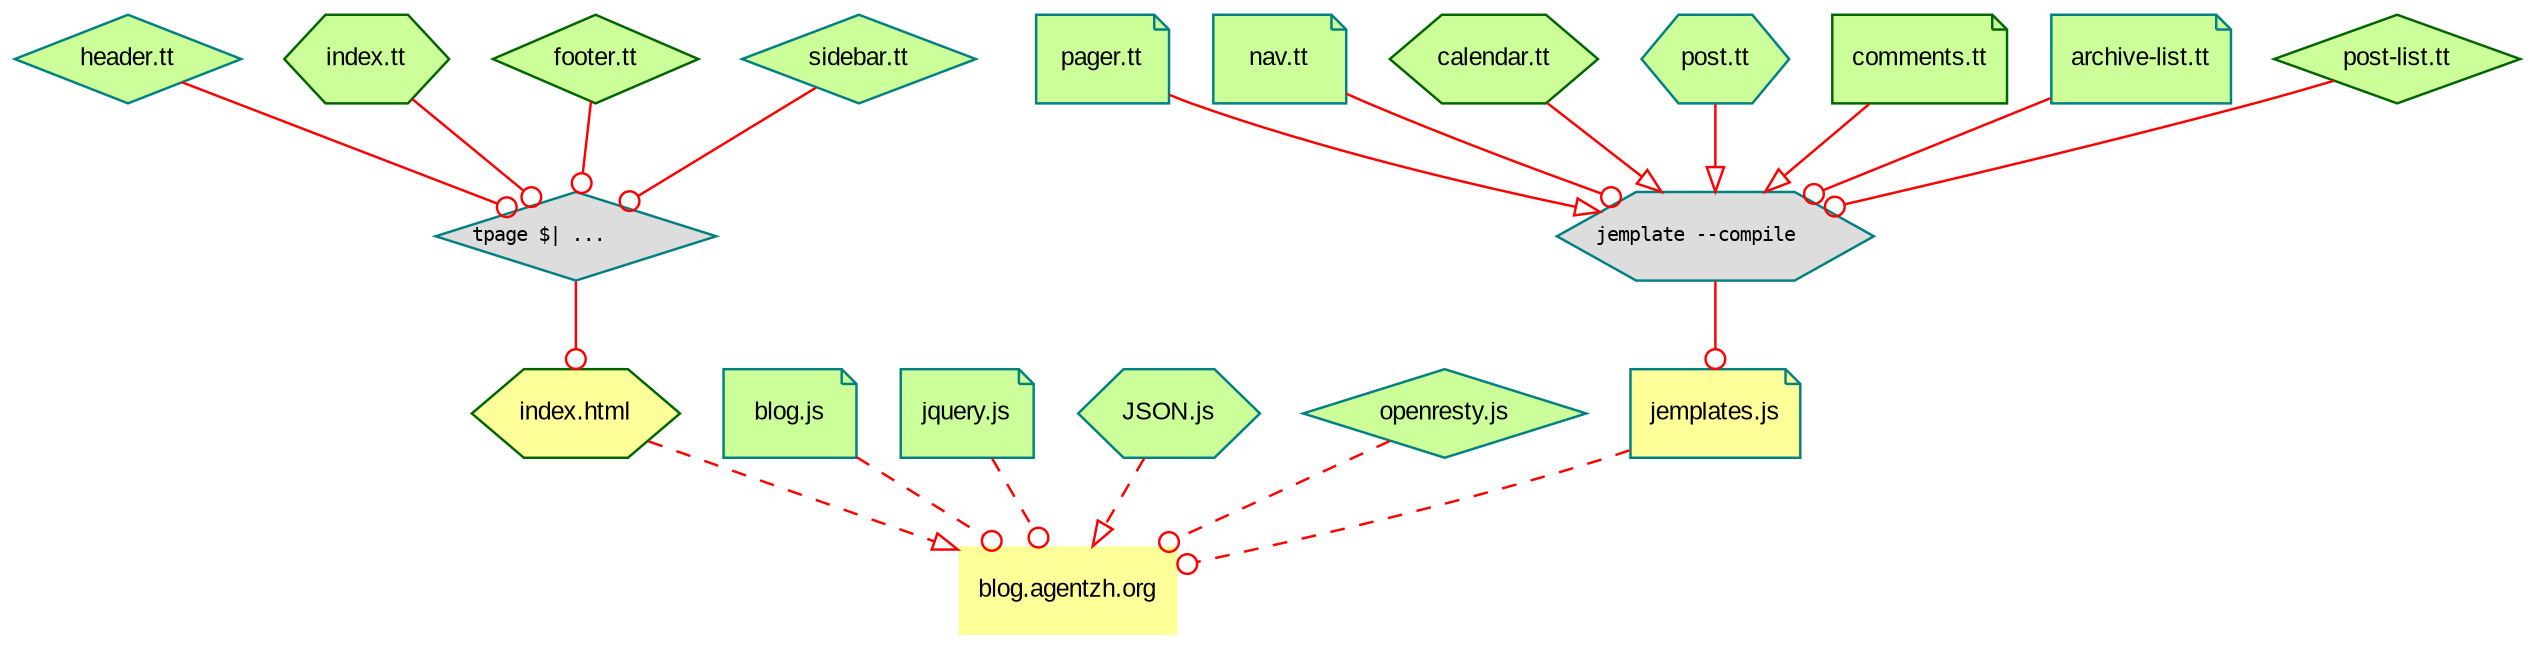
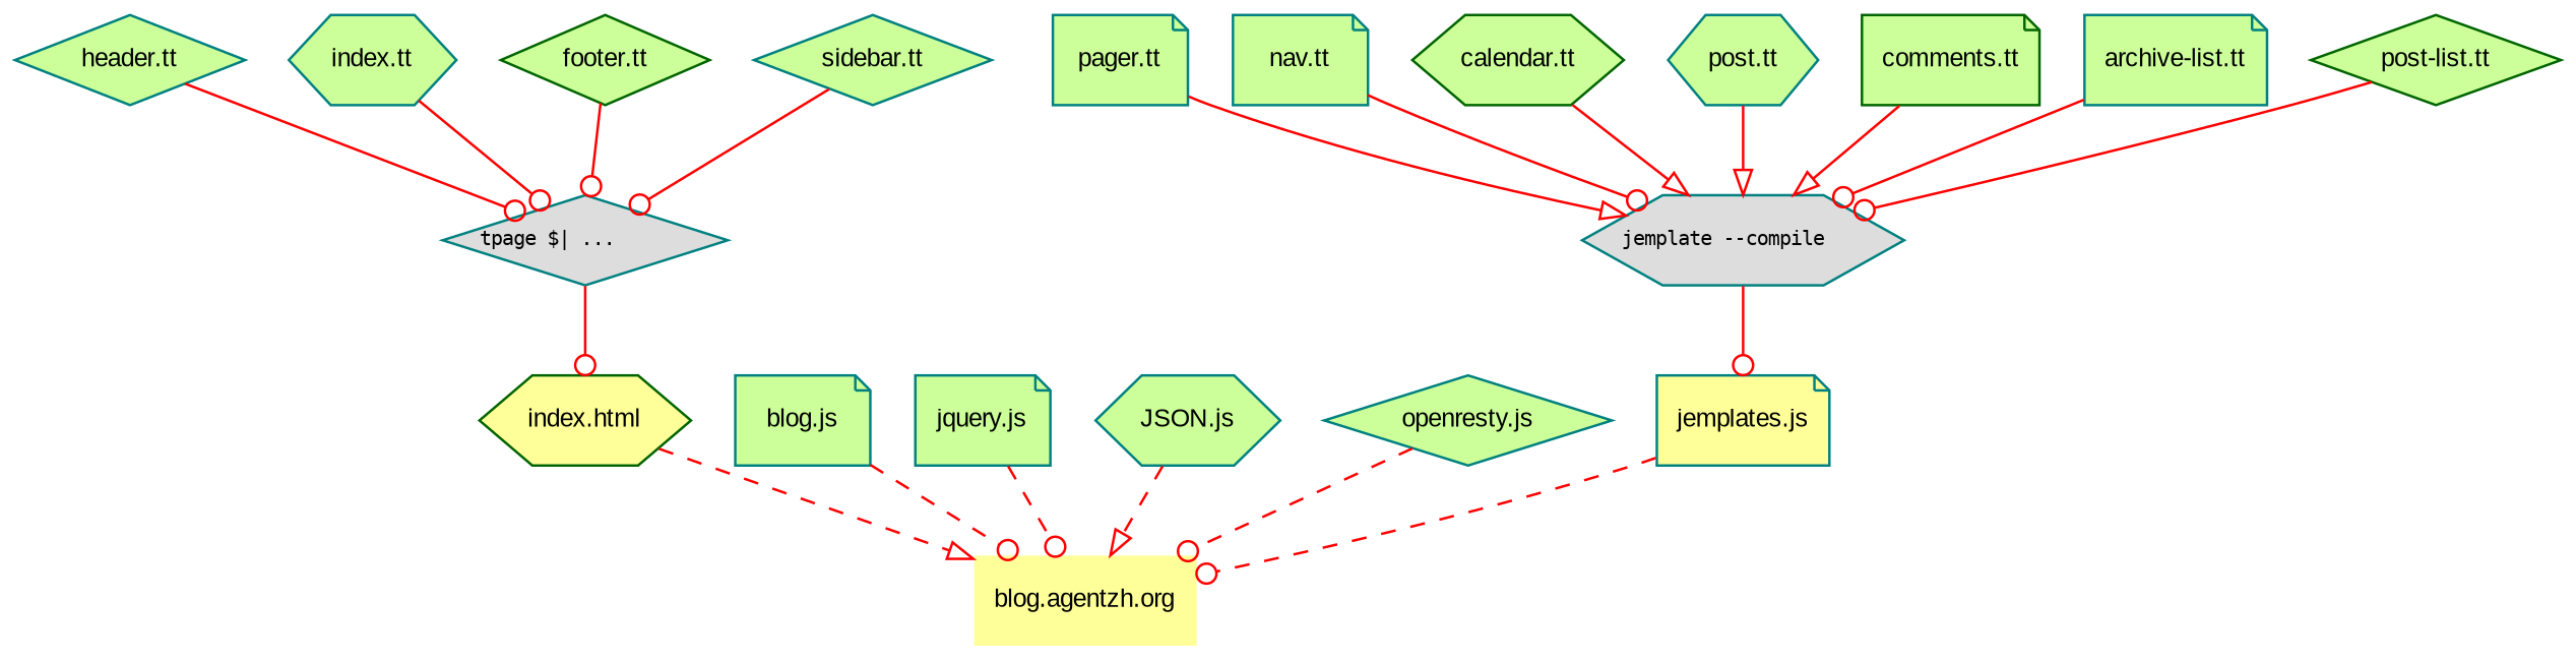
  digraph {
    node [color=teal fillcolor="#ccff99" fontname=Arial fontsize=10 shape=note style=filled]
    edge [arrowhead=odot color=red]
    n1 [fillcolor="#ffff99" label="blog.agentzh.org" shape=plaintext]
    n2 [color=darkgreen fillcolor="#ffff99" label="index.html" shape=hexagon]
    n3 [fillcolor="#dddddd" fontname=Monospace fontsize=8 label="tpage $\| ...\l" shape=diamond]
    n4 [label="header.tt" shape=diamond]
-   n5 [color=darkgreen label="index.tt" shape=hexagon]
+   n5 [label="index.tt" shape=hexagon]
    n6 [color=darkgreen label="footer.tt" shape=diamond]
    n7 [label="sidebar.tt" shape=diamond]
    n8 [label="blog.js"]
    n9 [label="jquery.js"]
    n10 [label="JSON.js" shape=hexagon]
    n11 [label="openresty.js" shape=diamond]
    n12 [fillcolor="#ffff99" label="jemplates.js"]
    n13 [fillcolor="#dddddd" fontname=Monospace fontsize=8 label="jemplate --compile\l" shape=hexagon]
    n14 [label="pager.tt"]
    n15 [label="nav.tt"]
    n16 [color=darkgreen label="calendar.tt" shape=hexagon]
    n17 [label="post.tt" shape=hexagon]
    n18 [color=darkgreen label="comments.tt"]
    n19 [label="archive-list.tt"]
    n20 [color=darkgreen label="post-list.tt" shape=diamond]
    n2 -> n1 [arrowhead=onormal style=dashed]
    n3 -> n2
    n4 -> n3
    n5 -> n3
    n6 -> n3
    n7 -> n3
    n8 -> n1 [style=dashed]
    n9 -> n1 [style=dashed]
    n10 -> n1 [arrowhead=onormal style=dashed]
    n11 -> n1 [style=dashed]
    n12 -> n1 [style=dashed]
    n13 -> n12
    n14 -> n13 [arrowhead=onormal]
    n15 -> n13
    n16 -> n13 [arrowhead=onormal]
    n17 -> n13 [arrowhead=onormal]
    n18 -> n13 [arrowhead=onormal]
    n19 -> n13
    n20 -> n13
  }
